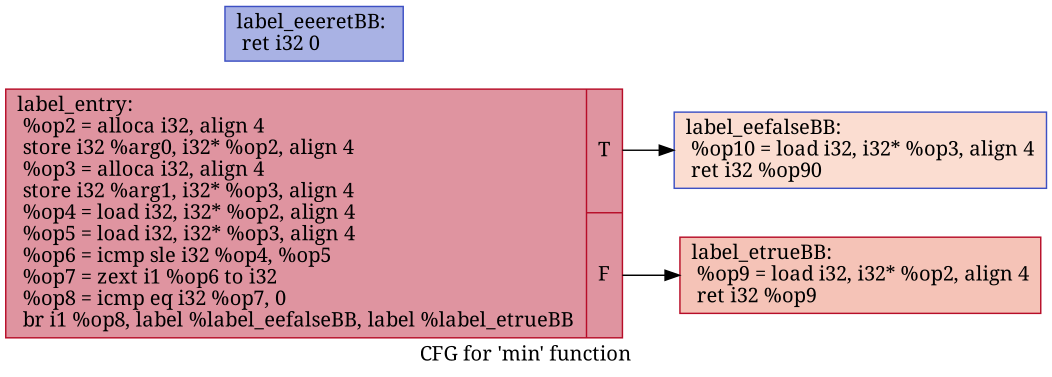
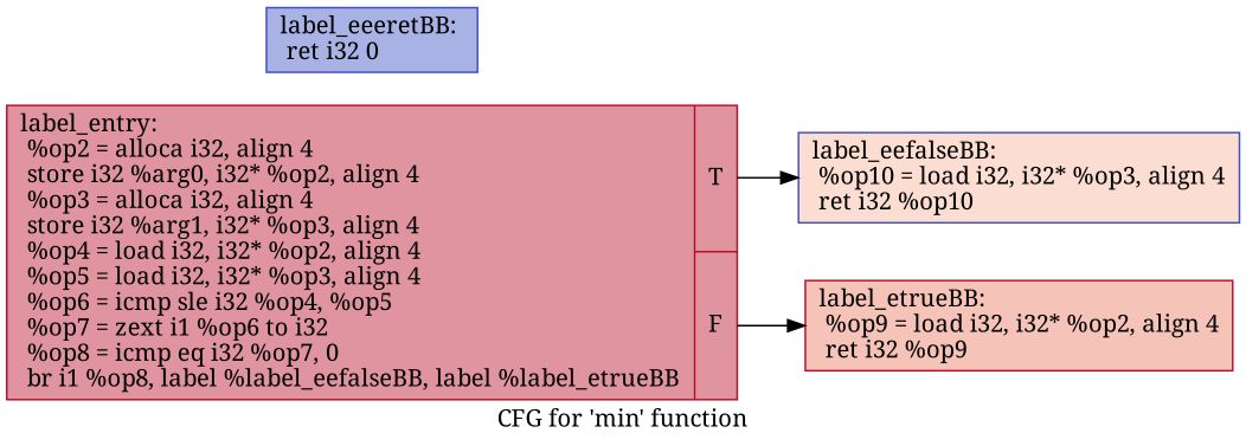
  digraph {
    label="CFG for 'min' function"
    rankdir=LR
    fontname="Noto Serif"
    node [color="#b70d28ff" shape=record style=filled fontname="Noto Serif"]
    edge [fontname="Noto Serif"]
    n1 [fillcolor="#b70d2870" label="{label_entry:\l  %op2 = alloca i32, align 4\l  store i32 %arg0, i32* %op2, align 4\l  %op3 = alloca i32, align 4\l  store i32 %arg1, i32* %op3, align 4\l  %op4 = load i32, i32* %op2, align 4\l  %op5 = load i32, i32* %op3, align 4\l  %op6 = icmp sle i32 %op4, %op5\l  %op7 = zext i1 %op6 to i32\l  %op8 = icmp eq i32 %op7, 0\l  br i1 %op8, label %label_eefalseBB, label %label_etrueBB\l|{<s0>T|<s1>F}}"]
-   n2 [color="#3d50c3ff" fillcolor="#f7b39670" label="{label_eefalseBB:                                  \l  %op10 = load i32, i32* %op3, align 4\l  ret i32 %op90\l}"]
+   n2 [color="#3d50c3ff" fillcolor="#f7b39670" label="{label_eefalseBB:                                  \l  %op10 = load i32, i32* %op3, align 4\l  ret i32 %op10\l}"]
    n3 [fillcolor="#e8765c70" label="{label_etrueBB:                                    \l  %op9 = load i32, i32* %op2, align 4\l  ret i32 %op9\l}"]
    n4 [color="#3d50c3ff" fillcolor="#3d50c370" label="{label_eeeretBB:                                   \l  ret i32 0\l}"]
    n1 -> n2 [tailport=s0]
    n1 -> n3 [tailport=s1]
  }
